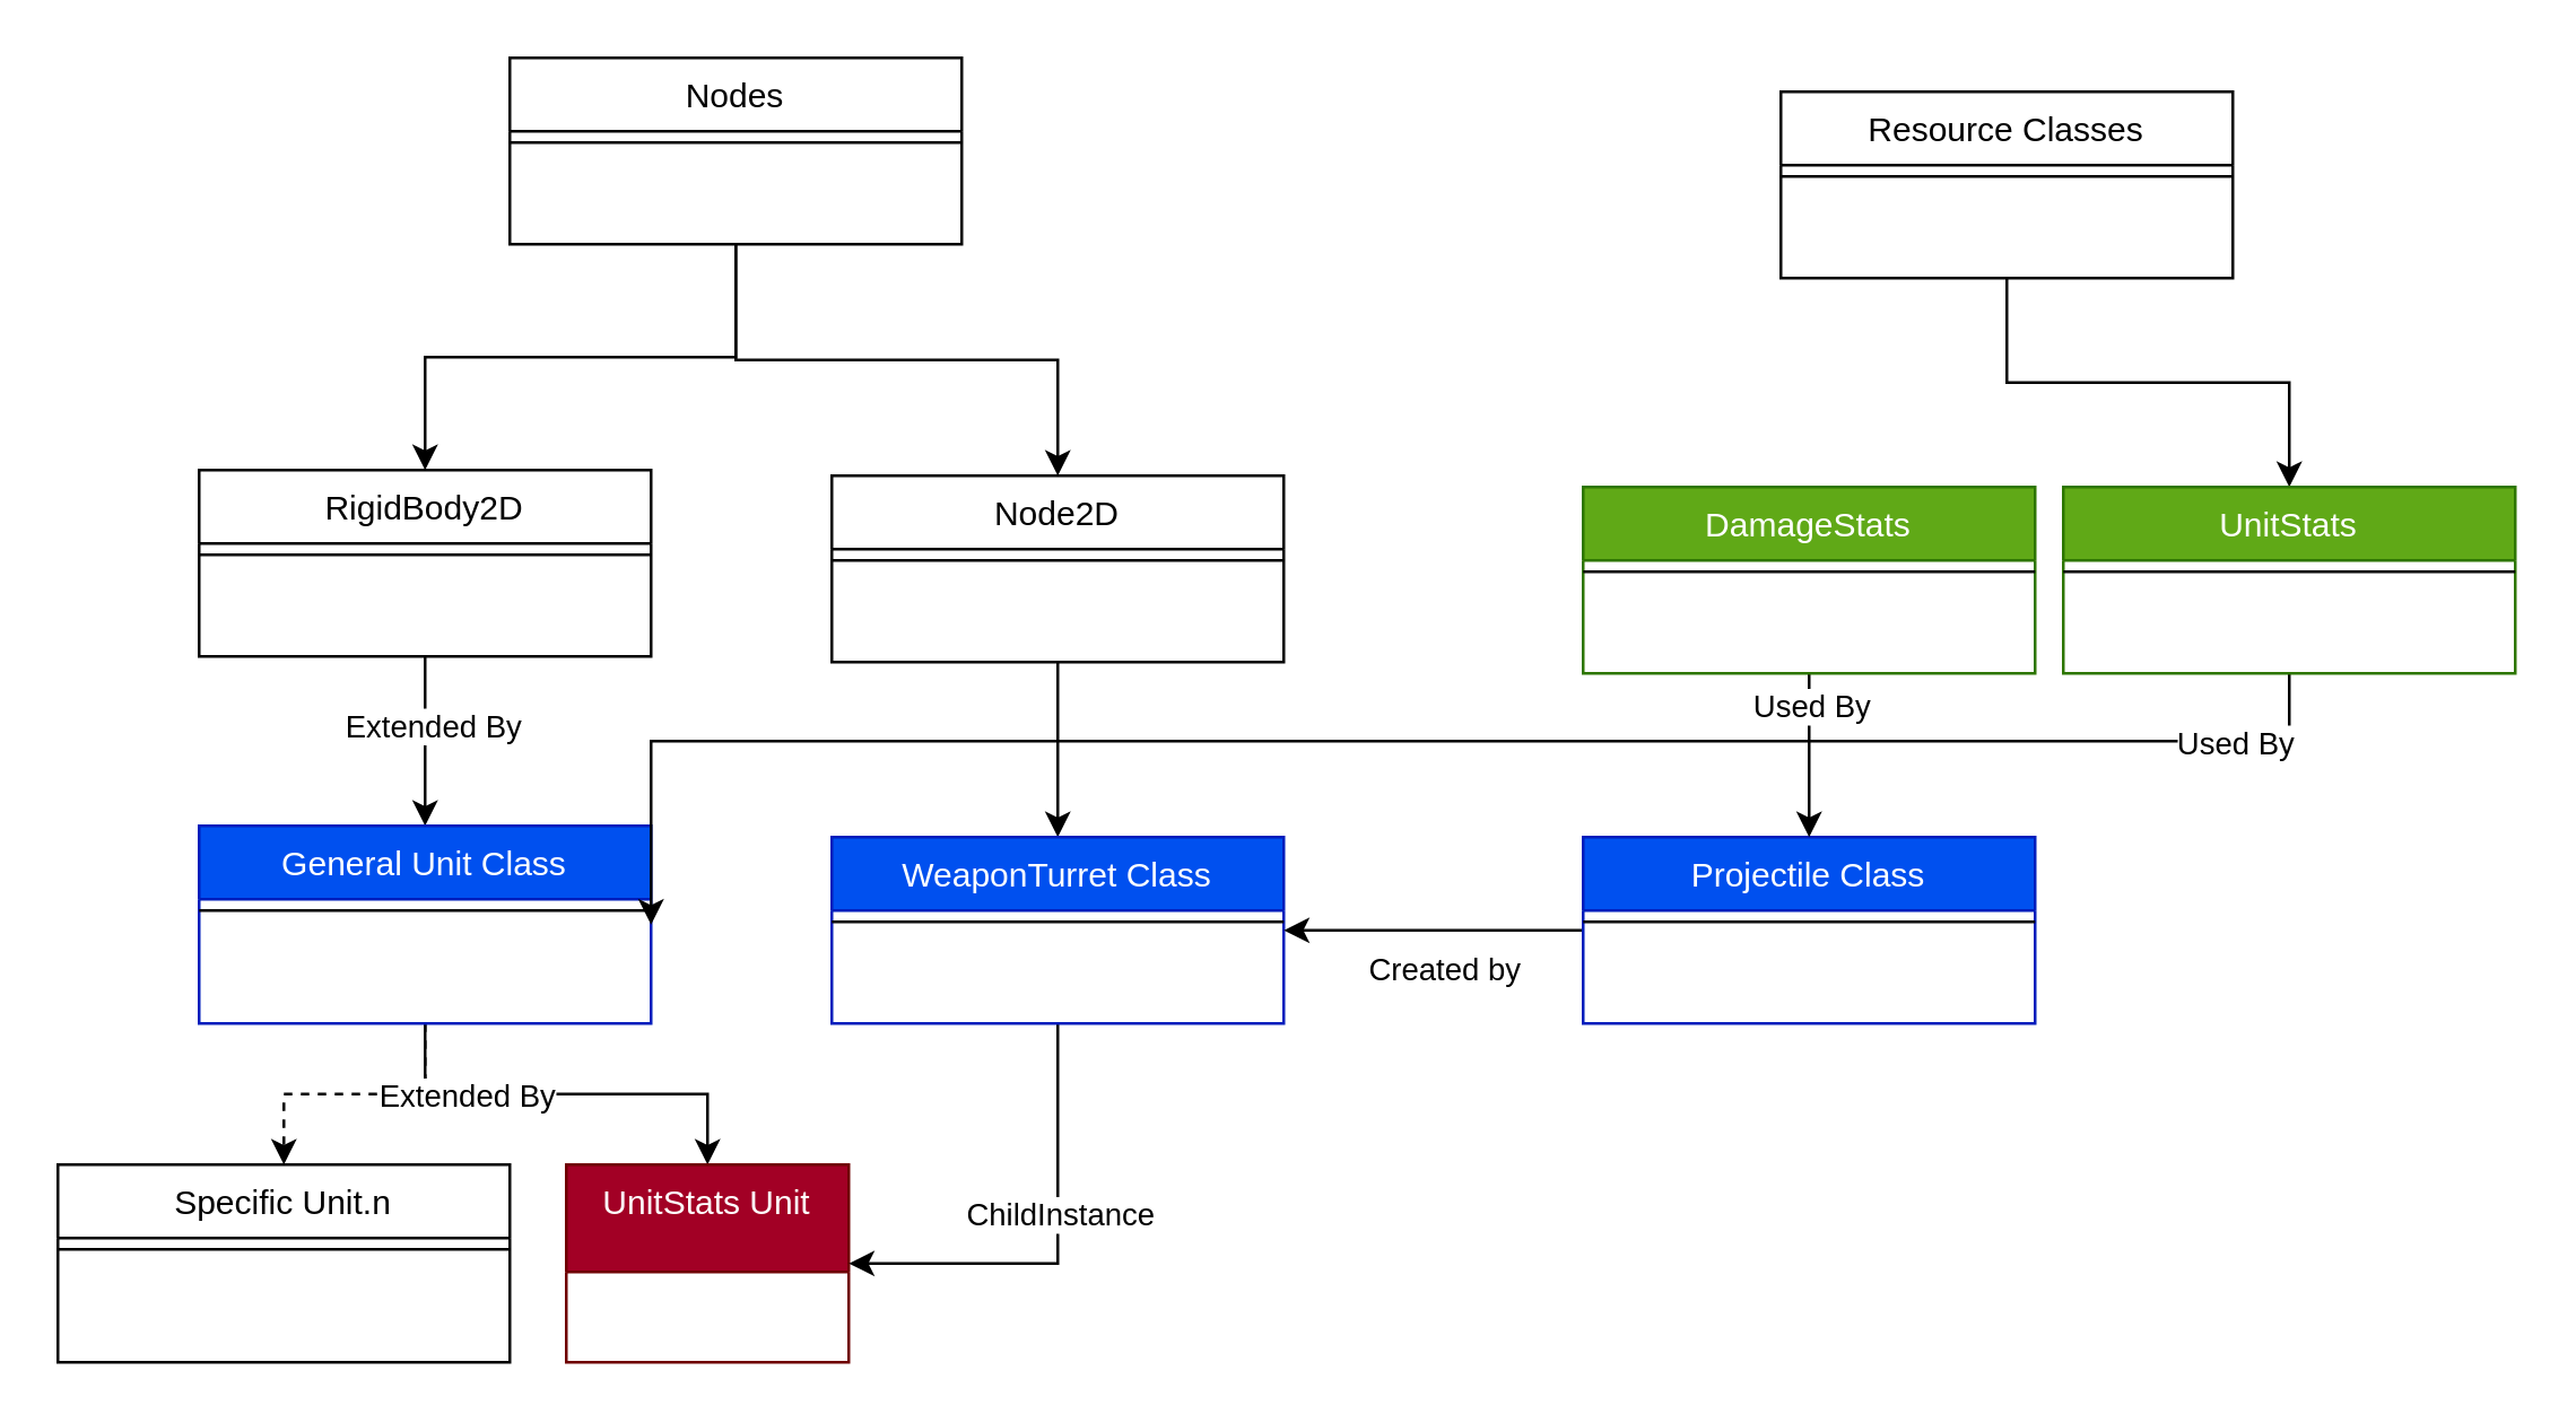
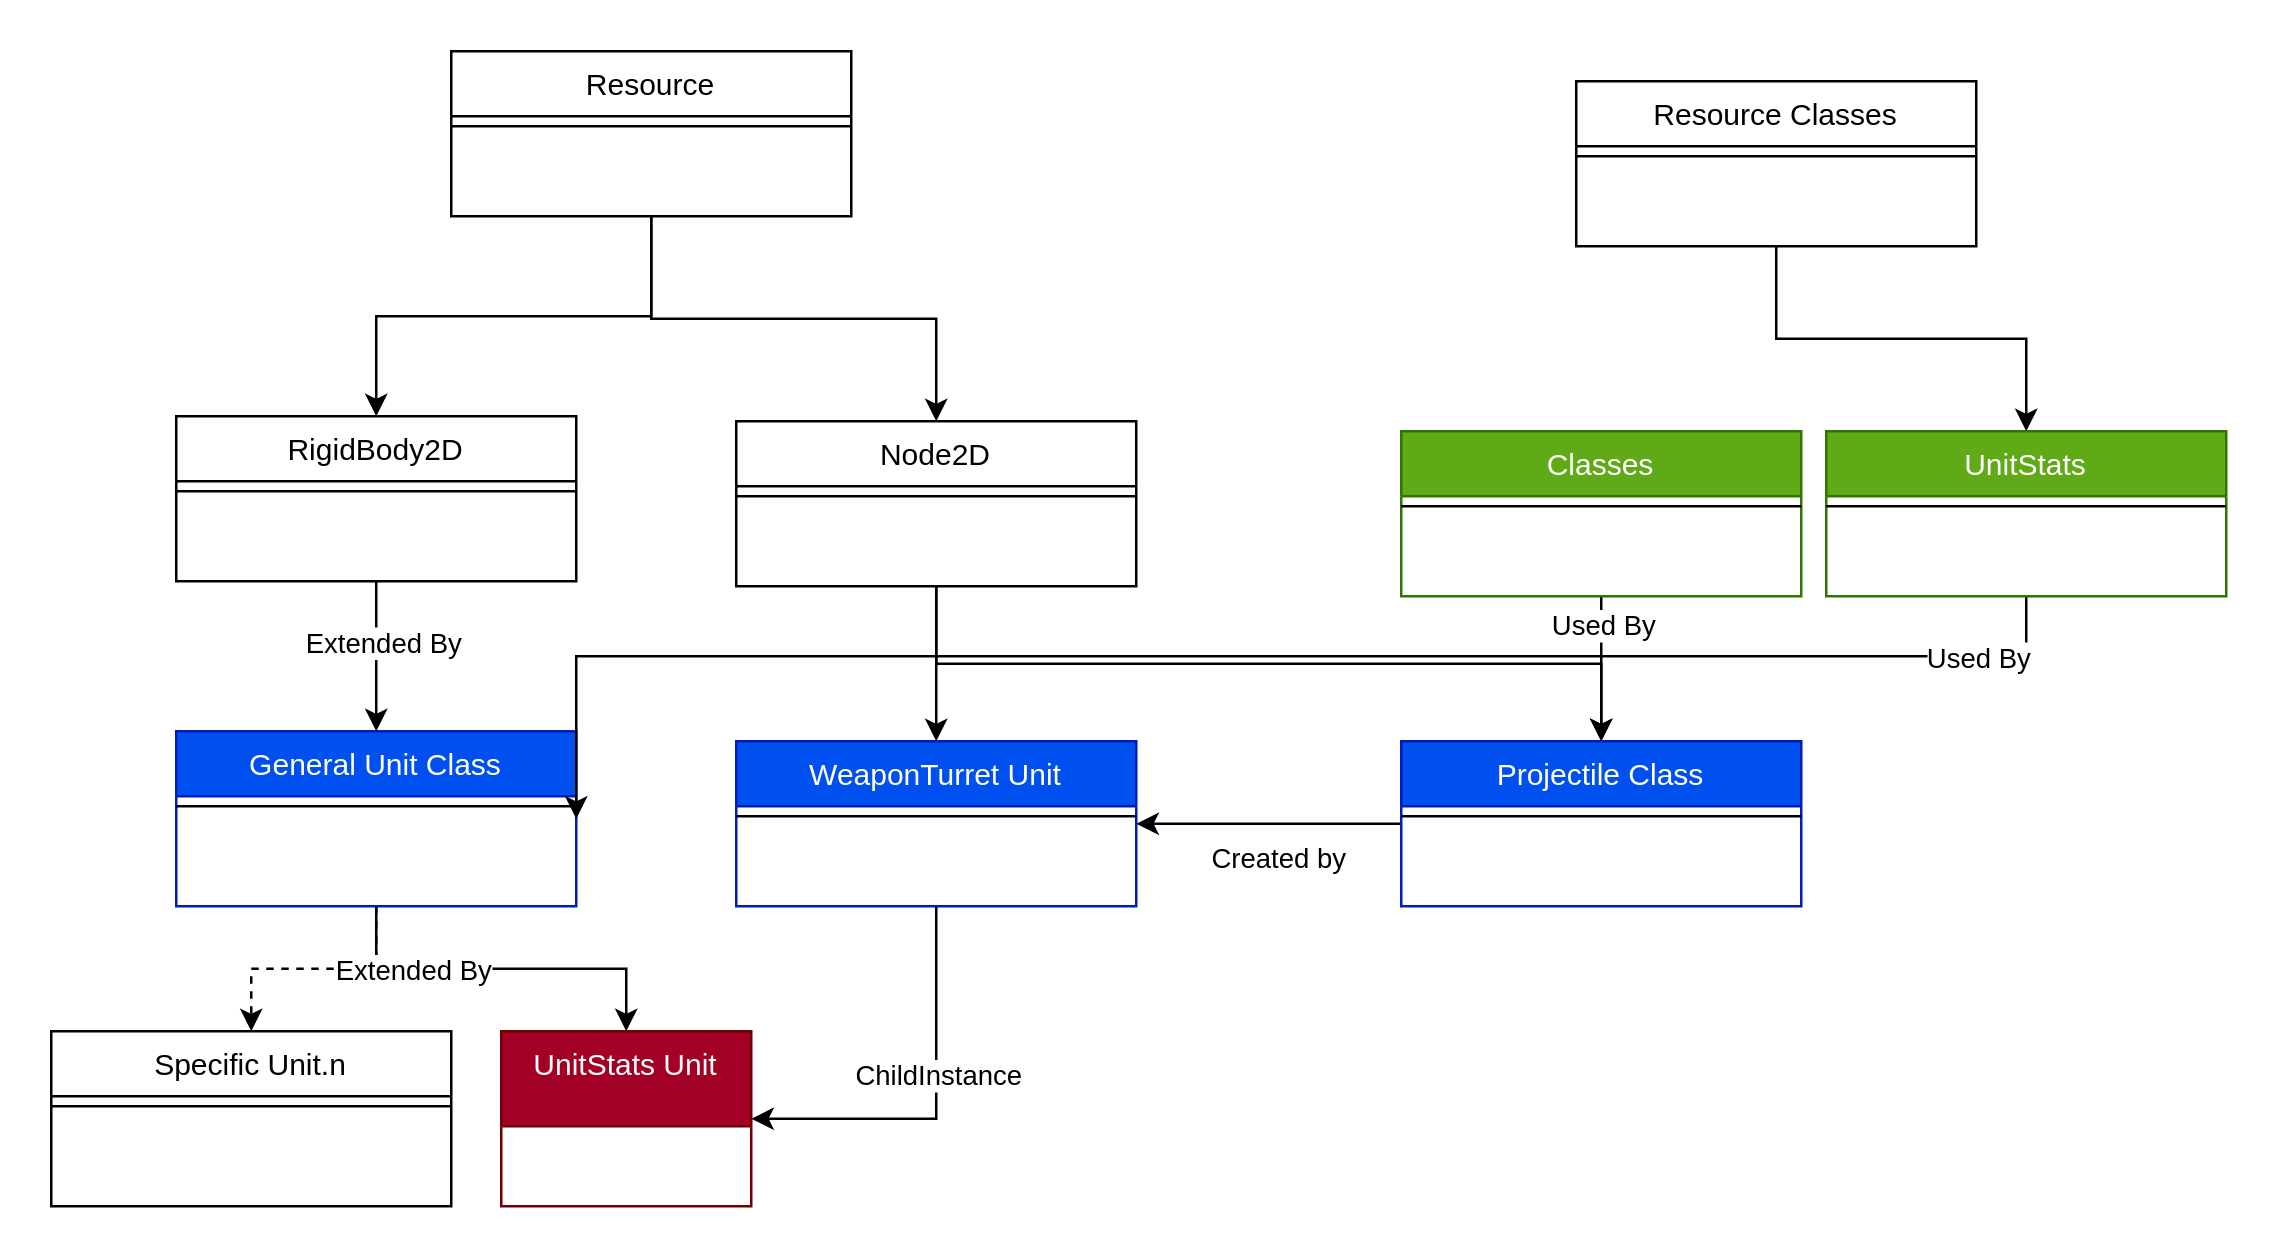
  <mxCell id="0" />
  <mxCell id="1" parent="0" />
  <mxCell id="2" style="edgeStyle=orthogonalEdgeStyle;rounded=0;orthogonalLoop=1;jettySize=auto;html=1;entryX=0.5;entryY=0;entryDx=0;entryDy=0;" edge="1" parent="1" source="4" target="9"><mxGeometry relative="1" as="geometry" /></mxCell>
  <mxCell id="3" value="Extended By" style="edgeLabel;html=1;align=center;verticalAlign=middle;resizable=0;points=[];" vertex="1" connectable="0" parent="2"><mxGeometry x="-0.211" y="2" relative="1" as="geometry"><mxPoint as="offset" /></mxGeometry></mxCell>
  <mxCell id="4" value="RigidBody2D&#10;" style="swimlane;fontStyle=0;align=center;verticalAlign=top;childLayout=stackLayout;horizontal=1;startSize=26;horizontalStack=0;resizeParent=1;resizeLast=0;collapsible=1;marginBottom=0;rounded=0;shadow=0;strokeWidth=1;" parent="1" vertex="1"><mxGeometry x="70" y="166" width="160" height="66" as="geometry"><mxRectangle x="340" y="380" width="170" height="26" as="alternateBounds" /></mxGeometry></mxCell>
  <mxCell id="5" value="" style="line;html=1;strokeWidth=1;align=left;verticalAlign=middle;spacingTop=-1;spacingLeft=3;spacingRight=3;rotatable=0;labelPosition=right;points=[];portConstraint=eastwest;" parent="4" vertex="1"><mxGeometry y="26" width="160" height="8" as="geometry" /></mxCell>
  <mxCell id="6" style="edgeStyle=orthogonalEdgeStyle;rounded=0;orthogonalLoop=1;jettySize=auto;html=1;entryX=0.5;entryY=0;entryDx=0;entryDy=0;dashed=1;" edge="1" parent="1" source="9" target="12"><mxGeometry relative="1" as="geometry" /></mxCell>
  <mxCell id="7" style="edgeStyle=orthogonalEdgeStyle;rounded=0;orthogonalLoop=1;jettySize=auto;html=1;entryX=0.5;entryY=0;entryDx=0;entryDy=0;" edge="1" parent="1" source="9" target="11"><mxGeometry relative="1" as="geometry" /></mxCell>
  <mxCell id="8" value="Extended By" style="edgeLabel;html=1;align=center;verticalAlign=middle;resizable=0;points=[];" vertex="1" connectable="0" parent="7"><mxGeometry x="-0.476" relative="1" as="geometry"><mxPoint as="offset" /></mxGeometry></mxCell>
  <mxCell id="9" value="General Unit Class&#10;" style="swimlane;fontStyle=0;align=center;verticalAlign=top;childLayout=stackLayout;horizontal=1;startSize=26;horizontalStack=0;resizeParent=1;resizeLast=0;collapsible=1;marginBottom=0;rounded=0;shadow=0;strokeWidth=1;fillColor=#0050ef;fontColor=#ffffff;strokeColor=#001DBC;" vertex="1" parent="1"><mxGeometry x="70" y="292" width="160" height="70" as="geometry"><mxRectangle x="340" y="380" width="170" height="26" as="alternateBounds" /></mxGeometry></mxCell>
  <mxCell id="10" value="" style="line;html=1;strokeWidth=1;align=left;verticalAlign=middle;spacingTop=-1;spacingLeft=3;spacingRight=3;rotatable=0;labelPosition=right;points=[];portConstraint=eastwest;" vertex="1" parent="9"><mxGeometry y="26" width="160" height="8" as="geometry" /></mxCell>
  <mxCell id="11" value="UnitStats Unit&#10;" style="swimlane;fontStyle=0;align=center;verticalAlign=top;childLayout=stackLayout;horizontal=1;startSize=38;horizontalStack=0;resizeParent=1;resizeLast=0;collapsible=1;marginBottom=0;rounded=0;shadow=0;strokeWidth=1;container=1;fillColor=#a20025;fontColor=#ffffff;strokeColor=#6F0000;" vertex="1" parent="1"><mxGeometry x="200" y="412" width="100" height="70" as="geometry"><mxRectangle x="160" y="380" width="170" height="26" as="alternateBounds" /></mxGeometry></mxCell>
  <mxCell id="12" value="Specific Unit.n" style="swimlane;fontStyle=0;align=center;verticalAlign=top;childLayout=stackLayout;horizontal=1;startSize=26;horizontalStack=0;resizeParent=1;resizeLast=0;collapsible=1;marginBottom=0;rounded=0;shadow=0;strokeWidth=1;" vertex="1" parent="1"><mxGeometry x="20" y="412" width="160" height="70" as="geometry"><mxRectangle x="340" y="380" width="170" height="26" as="alternateBounds" /></mxGeometry></mxCell>
  <mxCell id="13" value="" style="line;html=1;strokeWidth=1;align=left;verticalAlign=middle;spacingTop=-1;spacingLeft=3;spacingRight=3;rotatable=0;labelPosition=right;points=[];portConstraint=eastwest;" vertex="1" parent="12"><mxGeometry y="26" width="160" height="8" as="geometry" /></mxCell>
  <mxCell id="14" style="edgeStyle=orthogonalEdgeStyle;rounded=0;orthogonalLoop=1;jettySize=auto;html=1;entryX=0.5;entryY=0;entryDx=0;entryDy=0;" edge="1" parent="1" source="16" target="20"><mxGeometry relative="1" as="geometry" /></mxCell>
+ <mxCell id="15" style="edgeStyle=orthogonalEdgeStyle;rounded=0;orthogonalLoop=1;jettySize=auto;html=1;exitX=0.5;exitY=1;exitDx=0;exitDy=0;entryX=0.5;entryY=0;entryDx=0;entryDy=0;" edge="1" parent="1" source="16" target="31"><mxGeometry relative="1" as="geometry" /></mxCell>
  <mxCell id="16" value="Node2D&#10;" style="swimlane;fontStyle=0;align=center;verticalAlign=top;childLayout=stackLayout;horizontal=1;startSize=26;horizontalStack=0;resizeParent=1;resizeLast=0;collapsible=1;marginBottom=0;rounded=0;shadow=0;strokeWidth=1;" vertex="1" parent="1"><mxGeometry x="294" y="168" width="160" height="66" as="geometry"><mxRectangle x="340" y="380" width="170" height="26" as="alternateBounds" /></mxGeometry></mxCell>
  <mxCell id="17" value="" style="line;html=1;strokeWidth=1;align=left;verticalAlign=middle;spacingTop=-1;spacingLeft=3;spacingRight=3;rotatable=0;labelPosition=right;points=[];portConstraint=eastwest;" vertex="1" parent="16"><mxGeometry y="26" width="160" height="8" as="geometry" /></mxCell>
  <mxCell id="18" style="edgeStyle=orthogonalEdgeStyle;rounded=0;orthogonalLoop=1;jettySize=auto;html=1;entryX=1;entryY=0.5;entryDx=0;entryDy=0;" edge="1" parent="1" source="20" target="11"><mxGeometry relative="1" as="geometry" /></mxCell>
  <mxCell id="19" value="ChildInstance" style="edgeLabel;html=1;align=center;verticalAlign=middle;resizable=0;points=[];" vertex="1" connectable="0" parent="18"><mxGeometry x="-0.158" relative="1" as="geometry"><mxPoint as="offset" /></mxGeometry></mxCell>
- <mxCell id="20" value="WeaponTurret Class" style="swimlane;fontStyle=0;align=center;verticalAlign=top;childLayout=stackLayout;horizontal=1;startSize=26;horizontalStack=0;resizeParent=1;resizeLast=0;collapsible=1;marginBottom=0;rounded=0;shadow=0;strokeWidth=1;fillColor=#0050ef;fontColor=#ffffff;strokeColor=#001DBC;" vertex="1" parent="1"><mxGeometry x="294" y="296" width="160" height="66" as="geometry"><mxRectangle x="340" y="380" width="170" height="26" as="alternateBounds" /></mxGeometry></mxCell>
+ <mxCell id="20" value="WeaponTurret Unit" style="swimlane;fontStyle=0;align=center;verticalAlign=top;childLayout=stackLayout;horizontal=1;startSize=26;horizontalStack=0;resizeParent=1;resizeLast=0;collapsible=1;marginBottom=0;rounded=0;shadow=0;strokeWidth=1;fillColor=#0050ef;fontColor=#ffffff;strokeColor=#001DBC;" vertex="1" parent="1"><mxGeometry x="294" y="296" width="160" height="66" as="geometry"><mxRectangle x="340" y="380" width="170" height="26" as="alternateBounds" /></mxGeometry></mxCell>
  <mxCell id="21" value="" style="line;html=1;strokeWidth=1;align=left;verticalAlign=middle;spacingTop=-1;spacingLeft=3;spacingRight=3;rotatable=0;labelPosition=right;points=[];portConstraint=eastwest;" vertex="1" parent="20"><mxGeometry y="26" width="160" height="8" as="geometry" /></mxCell>
  <mxCell id="22" style="edgeStyle=orthogonalEdgeStyle;rounded=0;orthogonalLoop=1;jettySize=auto;html=1;exitX=0.5;exitY=1;exitDx=0;exitDy=0;entryX=0.5;entryY=0;entryDx=0;entryDy=0;" edge="1" parent="1" source="24" target="4"><mxGeometry relative="1" as="geometry" /></mxCell>
  <mxCell id="23" style="edgeStyle=orthogonalEdgeStyle;rounded=0;orthogonalLoop=1;jettySize=auto;html=1;entryX=0.5;entryY=0;entryDx=0;entryDy=0;" edge="1" parent="1" source="24" target="16"><mxGeometry relative="1" as="geometry" /></mxCell>
- <mxCell id="24" value="Nodes" style="swimlane;fontStyle=0;align=center;verticalAlign=top;childLayout=stackLayout;horizontal=1;startSize=26;horizontalStack=0;resizeParent=1;resizeLast=0;collapsible=1;marginBottom=0;rounded=0;shadow=0;strokeWidth=1;" vertex="1" parent="1"><mxGeometry x="180" y="20" width="160" height="66" as="geometry"><mxRectangle x="340" y="380" width="170" height="26" as="alternateBounds" /></mxGeometry></mxCell>
+ <mxCell id="24" value="Resource" style="swimlane;fontStyle=0;align=center;verticalAlign=top;childLayout=stackLayout;horizontal=1;startSize=26;horizontalStack=0;resizeParent=1;resizeLast=0;collapsible=1;marginBottom=0;rounded=0;shadow=0;strokeWidth=1;" vertex="1" parent="1"><mxGeometry x="180" y="20" width="160" height="66" as="geometry"><mxRectangle x="340" y="380" width="170" height="26" as="alternateBounds" /></mxGeometry></mxCell>
  <mxCell id="25" value="" style="line;html=1;strokeWidth=1;align=left;verticalAlign=middle;spacingTop=-1;spacingLeft=3;spacingRight=3;rotatable=0;labelPosition=right;points=[];portConstraint=eastwest;" vertex="1" parent="24"><mxGeometry y="26" width="160" height="8" as="geometry" /></mxCell>
  <mxCell id="26" style="edgeStyle=orthogonalEdgeStyle;rounded=0;orthogonalLoop=1;jettySize=auto;html=1;" edge="1" parent="1" source="27" target="39"><mxGeometry relative="1" as="geometry" /></mxCell>
  <mxCell id="27" value="Resource Classes" style="swimlane;fontStyle=0;align=center;verticalAlign=top;childLayout=stackLayout;horizontal=1;startSize=26;horizontalStack=0;resizeParent=1;resizeLast=0;collapsible=1;marginBottom=0;rounded=0;shadow=0;strokeWidth=1;" vertex="1" parent="1"><mxGeometry x="630" width="160" height="66" as="geometry" y="32"><mxRectangle x="340" y="380" width="170" height="26" as="alternateBounds" /></mxGeometry></mxCell>
  <mxCell id="28" value="" style="line;html=1;strokeWidth=1;align=left;verticalAlign=middle;spacingTop=-1;spacingLeft=3;spacingRight=3;rotatable=0;labelPosition=right;points=[];portConstraint=eastwest;" vertex="1" parent="27"><mxGeometry y="26" width="160" height="8" as="geometry" /></mxCell>
  <mxCell id="29" style="edgeStyle=orthogonalEdgeStyle;rounded=0;orthogonalLoop=1;jettySize=auto;html=1;entryX=1;entryY=0.5;entryDx=0;entryDy=0;" edge="1" parent="1" source="31" target="20"><mxGeometry relative="1" as="geometry" /></mxCell>
  <mxCell id="30" value="Created by" style="edgeLabel;html=1;align=center;verticalAlign=middle;resizable=0;points=[];" vertex="1" connectable="0" parent="29"><mxGeometry x="0.248" y="2" relative="1" as="geometry"><mxPoint x="16" y="11" as="offset" /></mxGeometry></mxCell>
  <mxCell id="31" value="Projectile Class" style="swimlane;fontStyle=0;align=center;verticalAlign=top;childLayout=stackLayout;horizontal=1;startSize=26;horizontalStack=0;resizeParent=1;resizeLast=0;collapsible=1;marginBottom=0;rounded=0;shadow=0;strokeWidth=1;fillColor=#0050ef;fontColor=#ffffff;strokeColor=#001DBC;" vertex="1" parent="1"><mxGeometry x="560" y="296" width="160" height="66" as="geometry"><mxRectangle x="340" y="380" width="170" height="26" as="alternateBounds" /></mxGeometry></mxCell>
  <mxCell id="32" value="" style="line;html=1;strokeWidth=1;align=left;verticalAlign=middle;spacingTop=-1;spacingLeft=3;spacingRight=3;rotatable=0;labelPosition=right;points=[];portConstraint=eastwest;" vertex="1" parent="31"><mxGeometry y="26" width="160" height="8" as="geometry" /></mxCell>
  <mxCell id="33" style="edgeStyle=orthogonalEdgeStyle;rounded=0;orthogonalLoop=1;jettySize=auto;html=1;exitX=0.5;exitY=1;exitDx=0;exitDy=0;entryX=0.5;entryY=0;entryDx=0;entryDy=0;" edge="1" parent="1" source="35" target="31"><mxGeometry relative="1" as="geometry" /></mxCell>
  <mxCell id="34" value="Used By" style="edgeLabel;html=1;align=center;verticalAlign=middle;resizable=0;points=[];" vertex="1" connectable="0" parent="33"><mxGeometry x="-0.624" relative="1" as="geometry"><mxPoint as="offset" /></mxGeometry></mxCell>
- <mxCell id="35" value="DamageStats" style="swimlane;fontStyle=0;align=center;verticalAlign=top;childLayout=stackLayout;horizontal=1;startSize=26;horizontalStack=0;resizeParent=1;resizeLast=0;collapsible=1;marginBottom=0;rounded=0;shadow=0;strokeWidth=1;fillColor=#60a917;fontColor=#ffffff;strokeColor=#2D7600;" vertex="1" parent="1"><mxGeometry x="560" y="172" width="160" height="66" as="geometry"><mxRectangle x="340" y="380" width="170" height="26" as="alternateBounds" /></mxGeometry></mxCell>
+ <mxCell id="35" value="Classes" style="swimlane;fontStyle=0;align=center;verticalAlign=top;childLayout=stackLayout;horizontal=1;startSize=26;horizontalStack=0;resizeParent=1;resizeLast=0;collapsible=1;marginBottom=0;rounded=0;shadow=0;strokeWidth=1;fillColor=#60a917;fontColor=#ffffff;strokeColor=#2D7600;" vertex="1" parent="1"><mxGeometry x="560" y="172" width="160" height="66" as="geometry"><mxRectangle x="340" y="380" width="170" height="26" as="alternateBounds" /></mxGeometry></mxCell>
  <mxCell id="36" value="" style="line;html=1;strokeWidth=1;align=left;verticalAlign=middle;spacingTop=-1;spacingLeft=3;spacingRight=3;rotatable=0;labelPosition=right;points=[];portConstraint=eastwest;" vertex="1" parent="35"><mxGeometry y="26" width="160" height="8" as="geometry" /></mxCell>
  <mxCell id="37" style="edgeStyle=orthogonalEdgeStyle;rounded=0;orthogonalLoop=1;jettySize=auto;html=1;entryX=1;entryY=0.5;entryDx=0;entryDy=0;" edge="1" parent="1" source="39" target="9"><mxGeometry relative="1" as="geometry"><Array as="points"><mxPoint x="810" y="262" /><mxPoint x="230" y="262" /></Array></mxGeometry></mxCell>
  <mxCell id="38" value="Used By" style="edgeLabel;html=1;align=center;verticalAlign=middle;resizable=0;points=[];" vertex="1" connectable="0" parent="37"><mxGeometry x="-0.868" relative="1" as="geometry"><mxPoint as="offset" /></mxGeometry></mxCell>
  <mxCell id="39" value="UnitStats" style="swimlane;fontStyle=0;align=center;verticalAlign=top;childLayout=stackLayout;horizontal=1;startSize=26;horizontalStack=0;resizeParent=1;resizeLast=0;collapsible=1;marginBottom=0;rounded=0;shadow=0;strokeWidth=1;fillColor=#60a917;fontColor=#ffffff;strokeColor=#2D7600;" vertex="1" parent="1"><mxGeometry x="730" y="172" width="160" height="66" as="geometry"><mxRectangle x="340" y="380" width="170" height="26" as="alternateBounds" /></mxGeometry></mxCell>
  <mxCell id="40" value="" style="line;html=1;strokeWidth=1;align=left;verticalAlign=middle;spacingTop=-1;spacingLeft=3;spacingRight=3;rotatable=0;labelPosition=right;points=[];portConstraint=eastwest;" vertex="1" parent="39"><mxGeometry y="26" width="160" height="8" as="geometry" /></mxCell>
